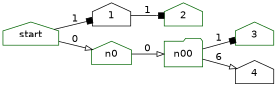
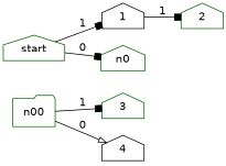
  digraph {
    rankdir=LR
    node [color=darkgreen fontname=DejaVuSans shape=house]
    edge [arrowhead=box fontname=DejaVuSans]
    n001 [label=3]
    n000 [color=black label=4]
    n01 [label=2]
    n1 [color=black label=1]
    start [label=start]
    n0
    n00 [shape=folder]
    n1 -> n01 [label=1]
    start -> n1 [label=1]
-   start -> n0 [arrowhead=onormal label=0]
-   n0 -> n00 [arrowhead=onormal label=0]
+   start -> n0 [label=0]
    n00 -> n001 [label=1]
-   n00 -> n000 [arrowhead=onormal label=6]
+   n00 -> n000 [arrowhead=onormal label=0]
  }
